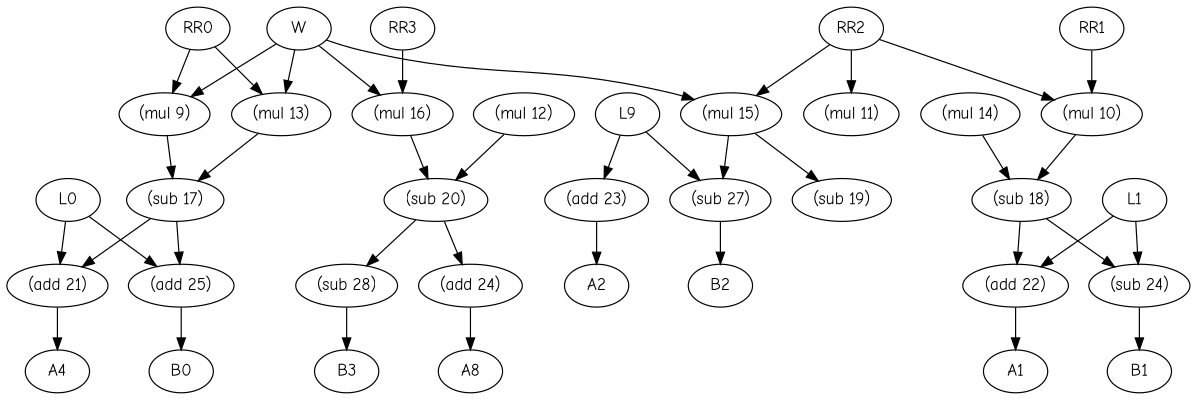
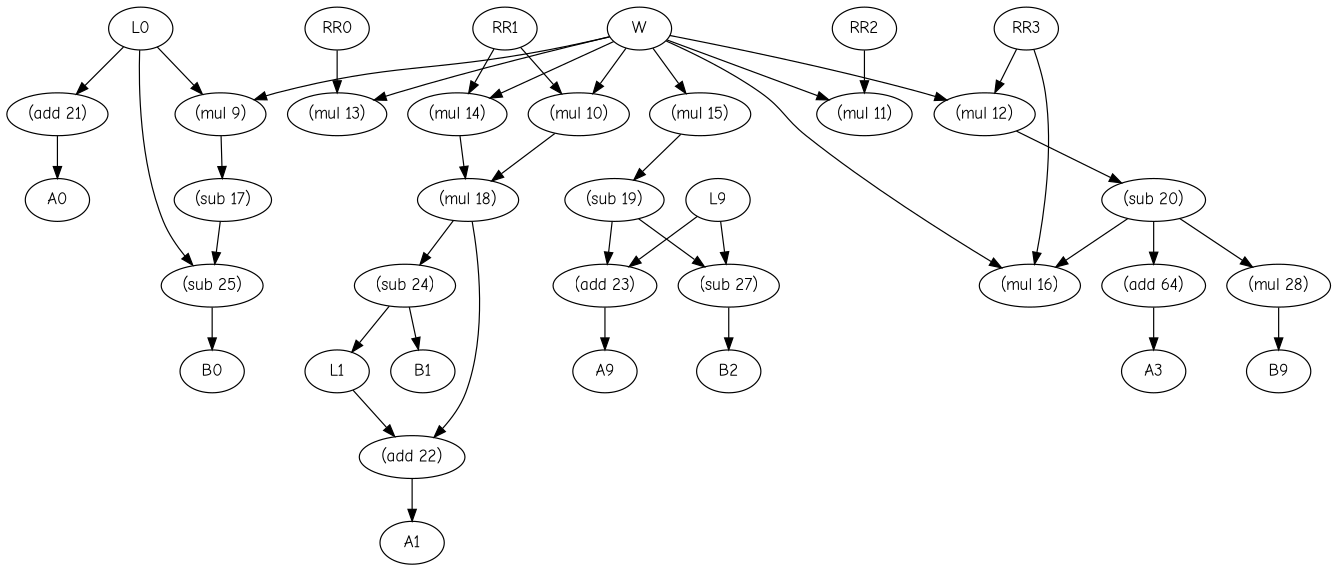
  digraph {
    fontname="Comic Neue"
    newrank=true
    node [fontname="Comic Neue" opcode=load]
    edge [color=black fontname="Comic Neue"]
    n1 [label=L0]
    n2 [label="(add 21)" opcode=add]
-   n3 [label="(add 25)" opcode=sub]
-   n4 [label=A4 opcode=store]
+   n3 [label="(sub 25)" opcode=sub]
+   n4 [label=A0 opcode=store]
    n5 [label=B0 opcode=store]
    n6 [label=L1]
    n7 [label="(add 22)" opcode=add]
    n8 [label="(sub 24)" opcode=sub]
    n9 [label=A1 opcode=store]
    n10 [label=B1 opcode=store]
    n11 [label=L9]
    n12 [label="(add 23)" opcode=add]
    n13 [label="(sub 27)" opcode=sub]
-   n14 [label=A2 opcode=store]
+   n14 [label=A9 opcode=store]
    n15 [label=B2 opcode=store]
-   n16 [label="(add 24)" opcode=add]
-   n17 [label=A8 opcode=store]
-   n18 [label="(sub 28)" opcode=sub]
-   n19 [label=B3 opcode=store]
+   n16 [label="(add 64)" opcode=add]
+   n17 [label=A3 opcode=store]
+   n18 [label="(mul 28)" opcode=sub]
+   n19 [label=B9 opcode=store]
    n20 [label=RR0]
    n21 [label="(mul 9)" opcode=mul]
    n22 [label="(mul 13)" opcode=mul]
    n23 [label="(sub 17)" opcode=sub]
    n24 [label=RR1]
    n25 [label="(mul 10)" opcode=mul]
    n26 [label="(mul 14)" opcode=mul]
-   n27 [label="(sub 18)" opcode=sub]
+   n27 [label="(mul 18)" opcode=sub]
    n28 [label=RR2]
    n29 [label="(mul 11)" opcode=mul]
    n30 [label="(mul 15)" opcode=mul]
    n31 [label="(sub 19)" opcode=sub]
    n32 [label=RR3]
    n33 [label="(mul 12)" opcode=mul]
    n34 [label="(mul 16)" opcode=mul]
    n35 [label="(sub 20)" opcode=sub]
    n36 [label=W]
    n1 -> n2
    n1 -> n3
    n2 -> n4
    n3 -> n5
    n6 -> n7
-   n6 -> n8
+   n8 -> n6
    n7 -> n9
    n8 -> n10
    n11 -> n12
    n11 -> n13
    n12 -> n14
    n13 -> n15
    n16 -> n17
    n18 -> n19
-   n20 -> n21
+   n1 -> n21
    n20 -> n22
    n21 -> n23
-   n22 -> n23
-   n23 -> n2
    n23 -> n3
    n24 -> n25
+   n24 -> n26
    n25 -> n27
    n26 -> n27
    n27 -> n7
    n27 -> n8
    n28 -> n29
-   n28 -> n30
    n30 -> n31
-   n30 -> n13
+   n31 -> n12
+   n31 -> n13
+   n32 -> n33
    n32 -> n34
    n33 -> n35
-   n34 -> n35
+   n35 -> n34
    n35 -> n16
    n35 -> n18
    n36 -> n21
    n36 -> n22
-   n28 -> n25
+   n36 -> n25
+   n36 -> n26
+   n36 -> n29
    n36 -> n30
+   n36 -> n33
    n36 -> n34
  }
